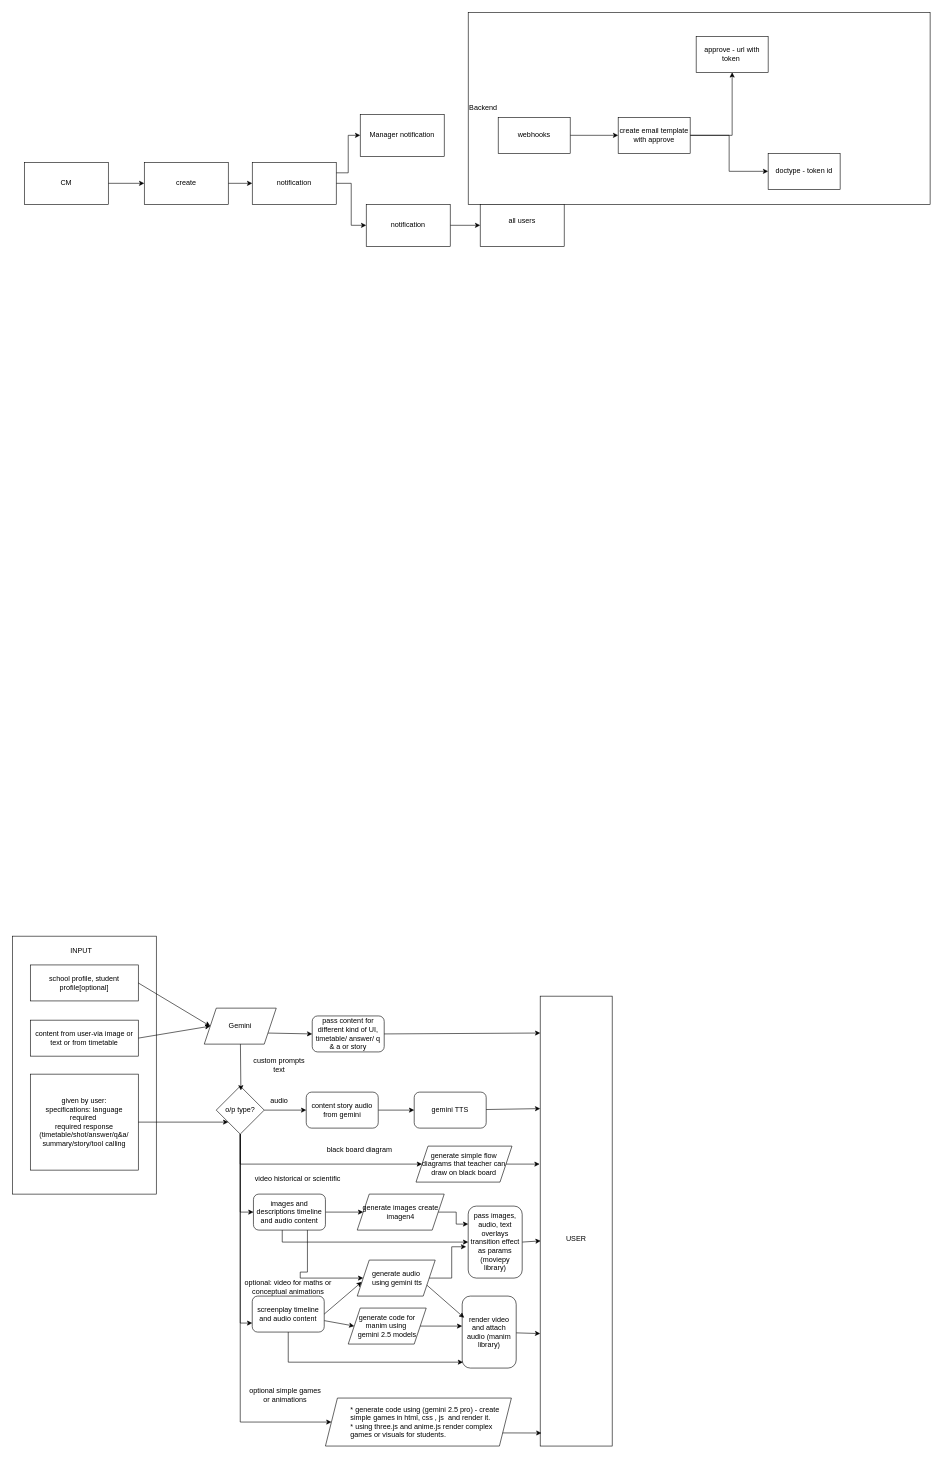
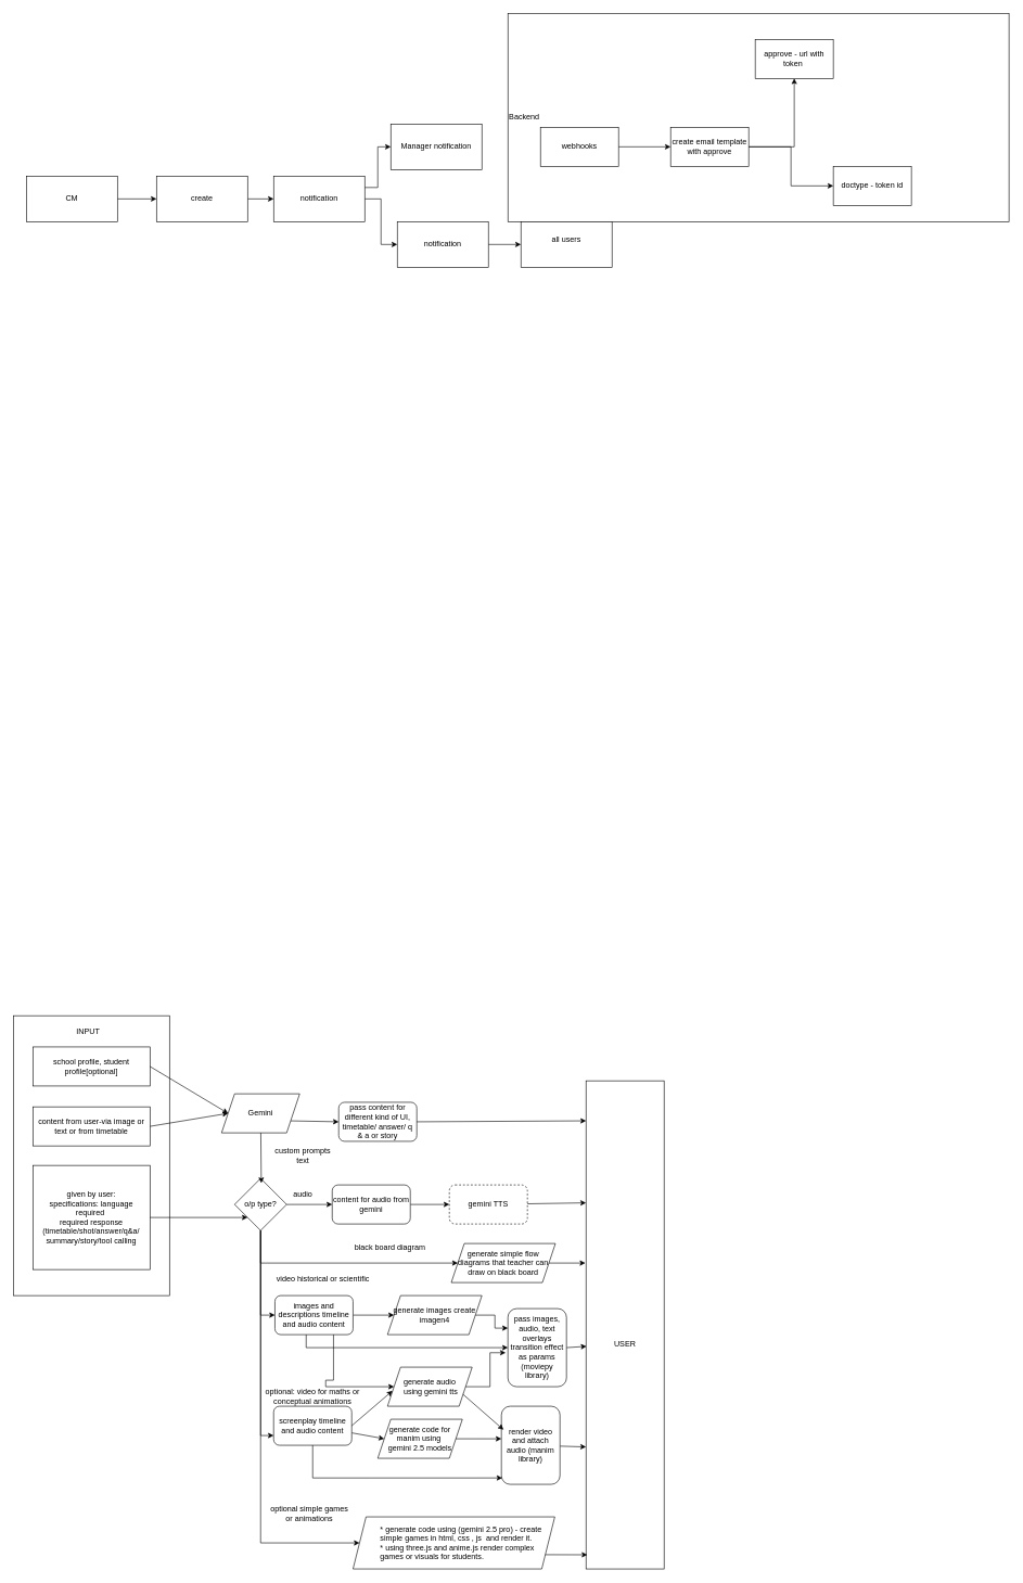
  <mxCell id="0" />
  <mxCell id="1" parent="0" />
  <mxCell id="2" value="" style="rounded=0;whiteSpace=wrap;html=1;" vertex="1" parent="1"><mxGeometry x="900" y="1660" width="120" height="750" as="geometry" /></mxCell>
  <mxCell id="3" value="Backend" style="rounded=0;whiteSpace=wrap;html=1;align=left;" vertex="1" parent="1"><mxGeometry x="780" y="20" width="770" height="320" as="geometry" /></mxCell>
  <mxCell id="4" style="edgeStyle=none;rounded=0;orthogonalLoop=1;jettySize=auto;html=1;exitX=1;exitY=0.75;exitDx=0;exitDy=0;entryX=0;entryY=0.5;entryDx=0;entryDy=0;" edge="1" parent="1" source="6" target="19"><mxGeometry relative="1" as="geometry" /></mxCell>
  <mxCell id="5" style="edgeStyle=orthogonalEdgeStyle;rounded=0;orthogonalLoop=1;jettySize=auto;html=1;exitX=1;exitY=0.5;exitDx=0;exitDy=0;entryX=0;entryY=0.5;entryDx=0;entryDy=0;" edge="1" parent="1" source="7" target="11"><mxGeometry relative="1" as="geometry" /></mxCell>
  <mxCell id="6" value="Gemini" style="shape=parallelogram;perimeter=parallelogramPerimeter;whiteSpace=wrap;html=1;fixedSize=1;" vertex="1" parent="1"><mxGeometry x="340" y="1680" width="120" height="60" as="geometry" /></mxCell>
  <mxCell id="7" value="CM" style="rounded=0;whiteSpace=wrap;html=1;" vertex="1" parent="1"><mxGeometry x="40" y="270" width="140" height="70" as="geometry" /></mxCell>
  <mxCell id="8" style="edgeStyle=none;rounded=0;orthogonalLoop=1;jettySize=auto;html=1;entryX=0;entryY=0.5;entryDx=0;entryDy=0;" edge="1" parent="1" source="18" target="23"><mxGeometry relative="1" as="geometry" /></mxCell>
  <mxCell id="9" style="edgeStyle=orthogonalEdgeStyle;rounded=0;orthogonalLoop=1;jettySize=auto;html=1;exitX=1;exitY=0.5;exitDx=0;exitDy=0;entryX=0;entryY=0.5;entryDx=0;entryDy=0;" edge="1" parent="1" source="11" target="17"><mxGeometry relative="1" as="geometry" /></mxCell>
  <mxCell id="10" style="edgeStyle=orthogonalEdgeStyle;rounded=0;orthogonalLoop=1;jettySize=auto;html=1;exitX=0.5;exitY=1;exitDx=0;exitDy=0;" edge="1" parent="1" source="18" target="41"><mxGeometry relative="1" as="geometry"><Array as="points"><mxPoint x="400" y="1940" /></Array></mxGeometry></mxCell>
  <mxCell id="11" value="create" style="rounded=0;whiteSpace=wrap;html=1;" vertex="1" parent="1"><mxGeometry x="240" y="270" width="140" height="70" as="geometry" /></mxCell>
  <mxCell id="12" style="edgeStyle=orthogonalEdgeStyle;rounded=0;orthogonalLoop=1;jettySize=auto;html=1;entryX=0;entryY=0.5;entryDx=0;entryDy=0;" edge="1" parent="1" source="18" target="44"><mxGeometry relative="1" as="geometry"><Array as="points"><mxPoint x="400" y="2370" /></Array></mxGeometry></mxCell>
  <mxCell id="13" style="edgeStyle=orthogonalEdgeStyle;rounded=0;orthogonalLoop=1;jettySize=auto;html=1;entryX=0;entryY=0.5;entryDx=0;entryDy=0;" edge="1" parent="1" source="17" target="24"><mxGeometry relative="1" as="geometry" /></mxCell>
  <mxCell id="14" style="edgeStyle=orthogonalEdgeStyle;rounded=0;orthogonalLoop=1;jettySize=auto;html=1;exitX=0.5;exitY=1;exitDx=0;exitDy=0;entryX=0;entryY=0.5;entryDx=0;entryDy=0;" edge="1" parent="1" source="18" target="31"><mxGeometry relative="1" as="geometry"><Array as="points"><mxPoint x="400" y="2020" /></Array></mxGeometry></mxCell>
  <mxCell id="15" style="edgeStyle=orthogonalEdgeStyle;rounded=0;orthogonalLoop=1;jettySize=auto;html=1;exitX=1;exitY=0.25;exitDx=0;exitDy=0;entryX=0;entryY=0.5;entryDx=0;entryDy=0;" edge="1" parent="1" source="17" target="20"><mxGeometry relative="1" as="geometry" /></mxCell>
  <mxCell id="16" style="edgeStyle=orthogonalEdgeStyle;rounded=0;orthogonalLoop=1;jettySize=auto;html=1;exitX=0.5;exitY=1;exitDx=0;exitDy=0;entryX=0;entryY=0.75;entryDx=0;entryDy=0;" edge="1" parent="1" source="18" target="43"><mxGeometry relative="1" as="geometry"><Array as="points"><mxPoint x="400" y="2205" /></Array></mxGeometry></mxCell>
  <mxCell id="17" value="notification" style="rounded=0;whiteSpace=wrap;html=1;" vertex="1" parent="1"><mxGeometry x="420" y="270" width="140" height="70" as="geometry" /></mxCell>
  <mxCell id="18" value="o/p type?" style="rhombus;whiteSpace=wrap;html=1;" vertex="1" parent="1"><mxGeometry x="360" y="1810" width="80" height="80" as="geometry" /></mxCell>
  <mxCell id="19" value="pass content for different kind of UI, timetable/ answer/ q &amp;amp; a or story" style="rounded=1;whiteSpace=wrap;html=1;" vertex="1" parent="1"><mxGeometry x="520" y="1693" width="120" height="60" as="geometry" /></mxCell>
  <mxCell id="20" value="Manager notification" style="rounded=0;whiteSpace=wrap;html=1;" vertex="1" parent="1"><mxGeometry x="600" y="190" width="140" height="70" as="geometry" /></mxCell>
  <mxCell id="21" style="edgeStyle=none;rounded=0;orthogonalLoop=1;jettySize=auto;html=1;entryX=0;entryY=0.5;entryDx=0;entryDy=0;" edge="1" parent="1" source="23" target="25"><mxGeometry relative="1" as="geometry" /></mxCell>
  <mxCell id="22" style="edgeStyle=orthogonalEdgeStyle;rounded=0;orthogonalLoop=1;jettySize=auto;html=1;entryX=0;entryY=0.5;entryDx=0;entryDy=0;" edge="1" parent="1" source="24" target="26"><mxGeometry relative="1" as="geometry" /></mxCell>
- <mxCell id="23" value="content story audio from gemini" style="rounded=1;whiteSpace=wrap;html=1;" vertex="1" parent="1"><mxGeometry x="510" y="1820" width="120" height="60" as="geometry" /></mxCell>
+ <mxCell id="23" value="content for audio from gemini" style="rounded=1;whiteSpace=wrap;html=1;" vertex="1" parent="1"><mxGeometry x="510" y="1820" width="120" height="60" as="geometry" /></mxCell>
  <mxCell id="24" value="notification" style="rounded=0;whiteSpace=wrap;html=1;" vertex="1" parent="1"><mxGeometry x="610" y="340" width="140" height="70" as="geometry" /></mxCell>
- <mxCell id="25" value="gemini TTS" style="rounded=1;whiteSpace=wrap;html=1;" vertex="1" parent="1"><mxGeometry x="690" y="1820" width="120" height="60" as="geometry" /></mxCell>
+ <mxCell id="25" value="gemini TTS" style="rounded=1;whiteSpace=wrap;html=1;dashed=1;" vertex="1" parent="1"><mxGeometry x="690" y="1820" width="120" height="60" as="geometry" /></mxCell>
  <mxCell id="26" value="all users&lt;div&gt;&lt;br&gt;&lt;/div&gt;" style="rounded=0;whiteSpace=wrap;html=1;" vertex="1" parent="1"><mxGeometry x="800" y="340" width="140" height="70" as="geometry" /></mxCell>
  <mxCell id="27" style="edgeStyle=orthogonalEdgeStyle;rounded=0;orthogonalLoop=1;jettySize=auto;html=1;entryX=0;entryY=0.5;entryDx=0;entryDy=0;" edge="1" parent="1" source="31" target="35"><mxGeometry relative="1" as="geometry" /></mxCell>
  <mxCell id="28" value="" style="edgeStyle=orthogonalEdgeStyle;rounded=0;orthogonalLoop=1;jettySize=auto;html=1;" edge="1" parent="1" source="30" target="36"><mxGeometry relative="1" as="geometry" /></mxCell>
  <mxCell id="29" style="edgeStyle=orthogonalEdgeStyle;rounded=0;orthogonalLoop=1;jettySize=auto;html=1;" edge="1" parent="1" source="31" target="59"><mxGeometry relative="1" as="geometry"><mxPoint x="770" y="2070" as="targetPoint" /><Array as="points"><mxPoint x="470" y="2070" /></Array></mxGeometry></mxCell>
  <mxCell id="30" value="webhooks" style="whiteSpace=wrap;html=1;rounded=0;" vertex="1" parent="1"><mxGeometry x="830" y="195" width="120" height="60" as="geometry" /></mxCell>
  <mxCell id="31" value="images and descriptions timeline and audio content" style="rounded=1;whiteSpace=wrap;html=1;" vertex="1" parent="1"><mxGeometry x="422" y="1990" width="120" height="60" as="geometry" /></mxCell>
  <mxCell id="32" value="" style="edgeStyle=orthogonalEdgeStyle;rounded=0;orthogonalLoop=1;jettySize=auto;html=1;" edge="1" parent="1" source="36" target="38"><mxGeometry relative="1" as="geometry" /></mxCell>
  <mxCell id="33" style="edgeStyle=orthogonalEdgeStyle;rounded=0;orthogonalLoop=1;jettySize=auto;html=1;exitX=1;exitY=0.5;exitDx=0;exitDy=0;entryX=0;entryY=0.25;entryDx=0;entryDy=0;" edge="1" parent="1" source="35" target="59"><mxGeometry relative="1" as="geometry" /></mxCell>
  <mxCell id="34" value="" style="edgeStyle=orthogonalEdgeStyle;rounded=0;orthogonalLoop=1;jettySize=auto;html=1;" edge="1" parent="1" source="36" target="40"><mxGeometry relative="1" as="geometry" /></mxCell>
  <mxCell id="35" value="generate images create imagen4" style="shape=parallelogram;perimeter=parallelogramPerimeter;whiteSpace=wrap;html=1;fixedSize=1;" vertex="1" parent="1"><mxGeometry x="595" y="1990" width="145" height="60" as="geometry" /></mxCell>
  <mxCell id="36" value="create email template with approve" style="whiteSpace=wrap;html=1;rounded=0;" vertex="1" parent="1"><mxGeometry x="1030" y="195" width="120" height="60" as="geometry" /></mxCell>
  <mxCell id="37" value="generate audio&lt;div&gt;&amp;nbsp;using gemini tts&lt;/div&gt;" style="shape=parallelogram;perimeter=parallelogramPerimeter;whiteSpace=wrap;html=1;fixedSize=1;" vertex="1" parent="1"><mxGeometry x="595" y="2100" width="130" height="60" as="geometry" /></mxCell>
  <mxCell id="38" value="approve - url with token&amp;nbsp;" style="whiteSpace=wrap;html=1;rounded=0;" vertex="1" parent="1"><mxGeometry x="1160" y="60" width="120" height="60" as="geometry" /></mxCell>
  <mxCell id="39" value="generate code for manim using&amp;nbsp;&lt;div&gt;gemini 2.5 models&lt;/div&gt;" style="shape=parallelogram;perimeter=parallelogramPerimeter;whiteSpace=wrap;html=1;fixedSize=1;" vertex="1" parent="1"><mxGeometry x="580" y="2180" width="130" height="60" as="geometry" /></mxCell>
  <mxCell id="40" value="doctype - token id" style="whiteSpace=wrap;html=1;rounded=0;" vertex="1" parent="1"><mxGeometry x="1280" y="255" width="120" height="60" as="geometry" /></mxCell>
  <mxCell id="41" value="generate simple flow diagrams that teacher can draw on black board" style="shape=parallelogram;perimeter=parallelogramPerimeter;whiteSpace=wrap;html=1;fixedSize=1;" vertex="1" parent="1"><mxGeometry x="693" y="1910" width="160" height="60" as="geometry" /></mxCell>
  <mxCell id="42" style="edgeStyle=none;rounded=0;orthogonalLoop=1;jettySize=auto;html=1;entryX=0;entryY=0.5;entryDx=0;entryDy=0;" edge="1" parent="1" source="43" target="39"><mxGeometry relative="1" as="geometry" /></mxCell>
  <mxCell id="43" value="screenplay timeline and audio content" style="rounded=1;whiteSpace=wrap;html=1;" vertex="1" parent="1"><mxGeometry x="420" y="2160" width="120" height="60" as="geometry" /></mxCell>
  <mxCell id="44" value="&lt;blockquote style=&quot;margin: 0 0 0 40px; border: none; padding: 0px;&quot;&gt;&lt;span style=&quot;background-color: transparent; color: light-dark(rgb(0, 0, 0), rgb(255, 255, 255));&quot;&gt;* generate code using (gemini 2.5 pro) - create simple games in html, css , js&amp;nbsp; and render it.&amp;nbsp;&lt;/span&gt;&lt;div style=&quot;&quot;&gt;* using three.js and anime.js render complex games or visuals for students.&lt;/div&gt;&lt;/blockquote&gt;" style="shape=parallelogram;perimeter=parallelogramPerimeter;whiteSpace=wrap;html=1;fixedSize=1;size=20;align=left;" vertex="1" parent="1"><mxGeometry x="542" y="2330" width="310" height="80" as="geometry" /></mxCell>
  <mxCell id="45" value="" style="group" vertex="1" connectable="0" parent="1"><mxGeometry y="1560" width="240" height="430" as="geometry" x="20" /></mxCell>
  <mxCell id="46" value="" style="rounded=0;whiteSpace=wrap;html=1;" vertex="1" parent="45"><mxGeometry width="240" height="430" as="geometry" /></mxCell>
  <mxCell id="47" style="edgeStyle=none;rounded=0;orthogonalLoop=1;jettySize=auto;html=1;exitX=1;exitY=0.5;exitDx=0;exitDy=0;" edge="1" parent="45" source="48"><mxGeometry relative="1" as="geometry"><mxPoint x="330" y="150" as="targetPoint" /></mxGeometry></mxCell>
  <mxCell id="48" value="content from user-via image or text or from timetable" style="rounded=0;whiteSpace=wrap;html=1;" vertex="1" parent="45"><mxGeometry x="30" y="140" width="180" height="60" as="geometry" /></mxCell>
  <mxCell id="49" value="school profile, student profile[optional]" style="rounded=0;whiteSpace=wrap;html=1;" vertex="1" parent="45"><mxGeometry x="30" y="48" width="180" height="60" as="geometry" /></mxCell>
  <mxCell id="50" value="given by user:&lt;br&gt;specifications: language required&amp;nbsp;&lt;div&gt;required response (timetable/shot/answer/q&amp;amp;a/&lt;/div&gt;&lt;div&gt;summary/story/tool calling&lt;/div&gt;" style="rounded=0;whiteSpace=wrap;html=1;" vertex="1" parent="45"><mxGeometry x="30" y="230" width="180" height="160" as="geometry" /></mxCell>
  <mxCell id="51" value="INPUT" style="text;html=1;align=center;verticalAlign=middle;whiteSpace=wrap;rounded=0;" vertex="1" parent="45"><mxGeometry x="70" y="10" width="90" height="30" as="geometry" /></mxCell>
  <mxCell id="52" style="edgeStyle=none;rounded=0;orthogonalLoop=1;jettySize=auto;html=1;exitX=1;exitY=0.5;exitDx=0;exitDy=0;entryX=0;entryY=0.5;entryDx=0;entryDy=0;" edge="1" parent="1" source="49" target="6"><mxGeometry relative="1" as="geometry" /></mxCell>
  <mxCell id="53" style="edgeStyle=none;rounded=0;orthogonalLoop=1;jettySize=auto;html=1;exitX=1;exitY=0.5;exitDx=0;exitDy=0;entryX=0;entryY=1;entryDx=0;entryDy=0;" edge="1" parent="1" source="50" target="18"><mxGeometry relative="1" as="geometry" /></mxCell>
  <mxCell id="54" style="edgeStyle=none;rounded=0;orthogonalLoop=1;jettySize=auto;html=1;entryX=0.513;entryY=0.088;entryDx=0;entryDy=0;entryPerimeter=0;" edge="1" parent="1" source="6" target="18"><mxGeometry relative="1" as="geometry" /></mxCell>
  <mxCell id="55" value="USER" style="text;html=1;align=center;verticalAlign=middle;whiteSpace=wrap;rounded=0;" vertex="1" parent="1"><mxGeometry x="930" y="2050" width="60" height="30" as="geometry" /></mxCell>
  <mxCell id="56" style="edgeStyle=none;rounded=0;orthogonalLoop=1;jettySize=auto;html=1;" edge="1" parent="1" source="41"><mxGeometry relative="1" as="geometry"><mxPoint x="899" y="1940" as="targetPoint" /></mxGeometry></mxCell>
  <mxCell id="57" style="edgeStyle=none;rounded=0;orthogonalLoop=1;jettySize=auto;html=1;entryX=0;entryY=0.25;entryDx=0;entryDy=0;" edge="1" parent="1" source="25" target="2"><mxGeometry relative="1" as="geometry"><mxPoint x="910" y="1850" as="targetPoint" /></mxGeometry></mxCell>
  <mxCell id="58" style="edgeStyle=none;rounded=0;orthogonalLoop=1;jettySize=auto;html=1;exitX=1;exitY=0.5;exitDx=0;exitDy=0;entryX=0.006;entryY=0.544;entryDx=0;entryDy=0;entryPerimeter=0;" edge="1" parent="1" source="59" target="2"><mxGeometry relative="1" as="geometry" /></mxCell>
  <mxCell id="59" value="pass images, audio, text overlays transition effect as params (moviepy library)" style="rounded=1;whiteSpace=wrap;html=1;" vertex="1" parent="1"><mxGeometry x="780" y="2010" width="90" height="120" as="geometry" /></mxCell>
  <mxCell id="60" style="edgeStyle=orthogonalEdgeStyle;rounded=0;orthogonalLoop=1;jettySize=auto;html=1;entryX=-0.038;entryY=0.565;entryDx=0;entryDy=0;entryPerimeter=0;" edge="1" parent="1" source="37" target="59"><mxGeometry relative="1" as="geometry" /></mxCell>
  <mxCell id="61" style="edgeStyle=orthogonalEdgeStyle;rounded=0;orthogonalLoop=1;jettySize=auto;html=1;exitX=0.75;exitY=1;exitDx=0;exitDy=0;entryX=0;entryY=0.5;entryDx=0;entryDy=0;" edge="1" parent="1" source="31" target="37"><mxGeometry relative="1" as="geometry"><Array as="points"><mxPoint x="500" y="2120" /></Array></mxGeometry></mxCell>
  <mxCell id="62" style="edgeStyle=none;rounded=0;orthogonalLoop=1;jettySize=auto;html=1;exitX=1;exitY=0.5;exitDx=0;exitDy=0;entryX=0.058;entryY=0.607;entryDx=0;entryDy=0;entryPerimeter=0;" edge="1" parent="1" source="43" target="37"><mxGeometry relative="1" as="geometry" /></mxCell>
  <mxCell id="63" style="edgeStyle=none;rounded=0;orthogonalLoop=1;jettySize=auto;html=1;entryX=0;entryY=0.75;entryDx=0;entryDy=0;" edge="1" parent="1" source="64" target="2"><mxGeometry relative="1" as="geometry" /></mxCell>
  <mxCell id="64" value="render video and attach audio (manim library)" style="rounded=1;whiteSpace=wrap;html=1;" vertex="1" parent="1"><mxGeometry x="770" y="2160" width="90" height="120" as="geometry" /></mxCell>
  <mxCell id="65" style="edgeStyle=none;rounded=0;orthogonalLoop=1;jettySize=auto;html=1;entryX=0;entryY=0.417;entryDx=0;entryDy=0;entryPerimeter=0;" edge="1" parent="1" source="39" target="64"><mxGeometry relative="1" as="geometry" /></mxCell>
  <mxCell id="66" style="edgeStyle=none;rounded=0;orthogonalLoop=1;jettySize=auto;html=1;exitX=1;exitY=0.75;exitDx=0;exitDy=0;entryX=0.036;entryY=0.301;entryDx=0;entryDy=0;entryPerimeter=0;" edge="1" parent="1" source="37" target="64"><mxGeometry relative="1" as="geometry" /></mxCell>
  <mxCell id="67" style="edgeStyle=orthogonalEdgeStyle;rounded=0;orthogonalLoop=1;jettySize=auto;html=1;entryX=0.015;entryY=0.918;entryDx=0;entryDy=0;entryPerimeter=0;" edge="1" parent="1" source="43" target="64"><mxGeometry relative="1" as="geometry"><Array as="points"><mxPoint x="480" y="2270" /></Array></mxGeometry></mxCell>
  <mxCell id="68" style="edgeStyle=none;rounded=0;orthogonalLoop=1;jettySize=auto;html=1;exitX=1;exitY=0.75;exitDx=0;exitDy=0;entryX=0.017;entryY=0.971;entryDx=0;entryDy=0;entryPerimeter=0;" edge="1" parent="1" source="44" target="2"><mxGeometry relative="1" as="geometry" /></mxCell>
  <mxCell id="69" style="edgeStyle=none;rounded=0;orthogonalLoop=1;jettySize=auto;html=1;exitX=1;exitY=0.5;exitDx=0;exitDy=0;entryX=0.001;entryY=0.082;entryDx=0;entryDy=0;entryPerimeter=0;" edge="1" parent="1" source="19" target="2"><mxGeometry relative="1" as="geometry" /></mxCell>
  <mxCell id="70" value="custom prompts text" style="text;html=1;align=center;verticalAlign=middle;whiteSpace=wrap;rounded=0;" vertex="1" parent="1"><mxGeometry x="420" y="1760" width="90" height="30" as="geometry" /></mxCell>
  <mxCell id="71" value="audio" style="text;html=1;align=center;verticalAlign=middle;whiteSpace=wrap;rounded=0;" vertex="1" parent="1"><mxGeometry x="420" y="1820" width="90" height="30" as="geometry" /></mxCell>
  <mxCell id="72" value="black board diagram" style="text;html=1;align=center;verticalAlign=middle;whiteSpace=wrap;rounded=0;" vertex="1" parent="1"><mxGeometry x="540" y="1902" width="118" height="30" as="geometry" /></mxCell>
  <mxCell id="73" value="video historical or scientific" style="text;html=1;align=center;verticalAlign=middle;whiteSpace=wrap;rounded=0;" vertex="1" parent="1"><mxGeometry x="422" y="1950" width="148" height="30" as="geometry" /></mxCell>
  <mxCell id="74" value="optional: video for maths or conceptual animations" style="text;html=1;align=center;verticalAlign=middle;whiteSpace=wrap;rounded=0;" vertex="1" parent="1"><mxGeometry x="400" y="2130" width="160" height="30" as="geometry" /></mxCell>
  <mxCell id="75" value="optional simple games or animations" style="text;html=1;align=center;verticalAlign=middle;whiteSpace=wrap;rounded=0;" vertex="1" parent="1"><mxGeometry x="410" y="2310" width="130" height="30" as="geometry" /></mxCell>
